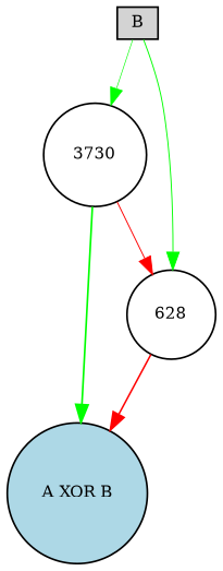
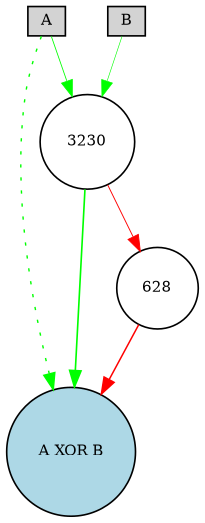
  digraph {
    node [fillcolor=lightgray fontsize=9 shape=circle style=filled]
    edge [color=green style=solid]
+   A [height=0.2 shape=box width=0.2]
    "A XOR B" [fillcolor=lightblue height=0.2 width=0.2]
-   3730 [fillcolor=white height=0.2 width=0.2]
+   3730 [fillcolor=white height=0.2 width=0.2 label=3230]
    628 [fillcolor=white height=0.2 width=0.2]
    B [height=0.2 shape=box width=0.2]
+   A -> "A XOR B" [penwidth=0.8637802094818672 style=dotted]
+   A -> 3730 [penwidth=0.5135502235965194]
    3730 -> "A XOR B" [penwidth=1.008056889763133]
    3730 -> 628 [color=red penwidth=0.5683954537251398]
    628 -> "A XOR B" [color=red penwidth=0.9177374310294073]
    B -> 3730 [penwidth=0.36884527550345403]
-   B -> 628 [penwidth=0.5608699543587905]
  }
